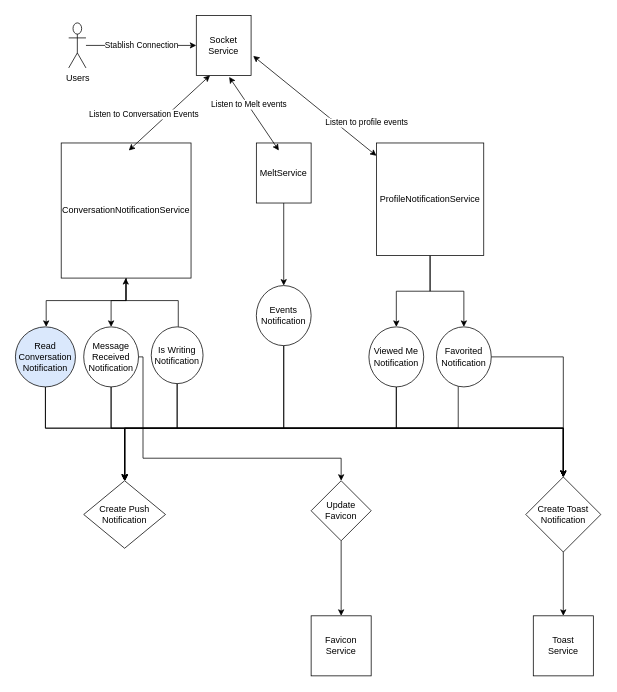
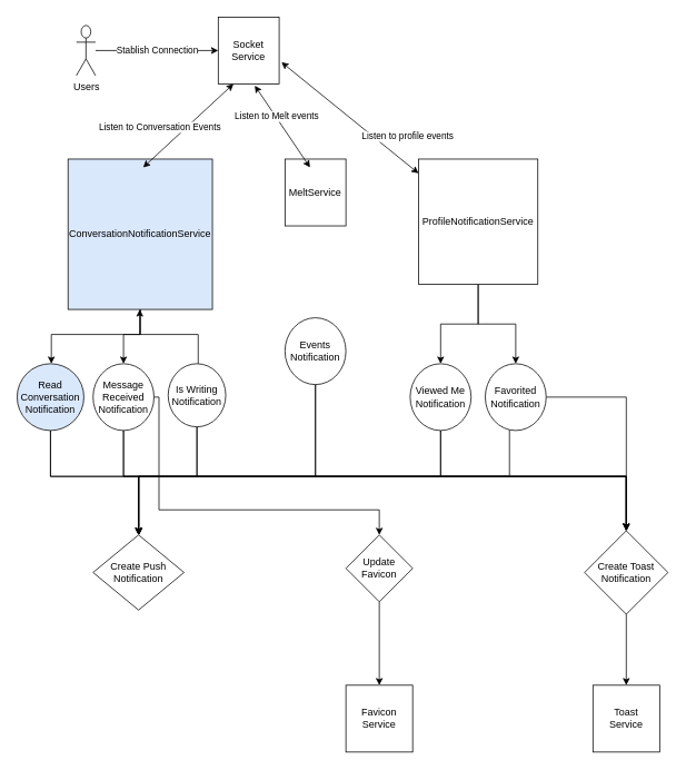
  <mxCell id="0" />
  <mxCell id="1" parent="0" />
  <mxCell id="2" value="Socket Service" style="whiteSpace=wrap;html=1;aspect=fixed;" vertex="1" parent="1"><mxGeometry x="261" y="20" width="73" height="80" as="geometry" /></mxCell>
  <mxCell id="3" value="Stablish Connection" style="edgeStyle=orthogonalEdgeStyle;rounded=0;orthogonalLoop=1;jettySize=auto;html=1;entryX=0;entryY=0.5;entryDx=0;entryDy=0;" edge="1" parent="1" source="4" target="2"><mxGeometry relative="1" as="geometry" /></mxCell>
  <mxCell id="4" value="Users" style="shape=umlActor;verticalLabelPosition=bottom;verticalAlign=top;html=1;outlineConnect=0;" vertex="1" parent="1"><mxGeometry x="91" y="30" width="23" height="60" as="geometry" /></mxCell>
  <mxCell id="5" style="edgeStyle=orthogonalEdgeStyle;rounded=0;orthogonalLoop=1;jettySize=auto;html=1;" edge="1" parent="1" source="7"><mxGeometry relative="1" as="geometry"><mxPoint x="61" y="435" as="targetPoint" /><Array as="points"><mxPoint x="167" y="400" /><mxPoint x="61" y="400" /></Array></mxGeometry></mxCell>
  <mxCell id="6" style="edgeStyle=orthogonalEdgeStyle;rounded=0;orthogonalLoop=1;jettySize=auto;html=1;entryX=0.5;entryY=0;entryDx=0;entryDy=0;" edge="1" parent="1" source="7" target="28"><mxGeometry relative="1" as="geometry"><Array as="points"><mxPoint x="168" y="400" /><mxPoint x="148" y="400" /></Array></mxGeometry></mxCell>
- <mxCell id="7" value="ConversationNotificationService&lt;br&gt;" style="whiteSpace=wrap;html=1;aspect=fixed;" vertex="1" parent="1"><mxGeometry x="81" y="190" width="173" height="180" as="geometry" /></mxCell>
- <mxCell id="8" style="edgeStyle=orthogonalEdgeStyle;rounded=0;orthogonalLoop=1;jettySize=auto;html=1;" edge="1" parent="1" source="9" target="21"><mxGeometry relative="1" as="geometry" /></mxCell>
+ <mxCell id="7" value="ConversationNotificationService&lt;br&gt;" style="whiteSpace=wrap;html=1;aspect=fixed;fillColor=#dae8fc;" vertex="1" parent="1"><mxGeometry x="81" y="190" width="173" height="180" as="geometry" /></mxCell>
  <mxCell id="9" value="MeltService&lt;br&gt;" style="whiteSpace=wrap;html=1;aspect=fixed;" vertex="1" parent="1"><mxGeometry x="341" y="190" width="73" height="80" as="geometry" /></mxCell>
  <mxCell id="10" style="edgeStyle=orthogonalEdgeStyle;rounded=0;orthogonalLoop=1;jettySize=auto;html=1;entryX=0.5;entryY=0;entryDx=0;entryDy=0;" edge="1" parent="1" source="12" target="35"><mxGeometry relative="1" as="geometry" /></mxCell>
  <mxCell id="11" style="edgeStyle=orthogonalEdgeStyle;rounded=0;orthogonalLoop=1;jettySize=auto;html=1;entryX=0.5;entryY=0;entryDx=0;entryDy=0;" edge="1" parent="1" source="12" target="38"><mxGeometry relative="1" as="geometry" /></mxCell>
  <mxCell id="12" value="ProfileNotificationService&lt;br&gt;" style="whiteSpace=wrap;html=1;aspect=fixed;" vertex="1" parent="1"><mxGeometry x="501" y="190" width="143" height="150" as="geometry" /></mxCell>
  <mxCell id="13" value="" style="endArrow=classic;startArrow=classic;html=1;rounded=0;entryX=0.25;entryY=1;entryDx=0;entryDy=0;" edge="1" parent="1" target="2"><mxGeometry width="50" height="50" relative="1" as="geometry"><mxPoint x="171" y="200" as="sourcePoint" /><mxPoint x="221" y="150" as="targetPoint" /></mxGeometry></mxCell>
  <mxCell id="14" value="Listen to Conversation Events" style="edgeLabel;html=1;align=center;verticalAlign=middle;resizable=0;points=[];" vertex="1" connectable="0" parent="13"><mxGeometry x="-0.068" y="2" relative="1" as="geometry"><mxPoint x="-30" as="offset" /></mxGeometry></mxCell>
  <mxCell id="15" value="" style="endArrow=classic;startArrow=classic;html=1;rounded=0;entryX=0.6;entryY=1.025;entryDx=0;entryDy=0;entryPerimeter=0;" edge="1" parent="1" target="2"><mxGeometry width="50" height="50" relative="1" as="geometry"><mxPoint x="371" y="200" as="sourcePoint" /><mxPoint x="481" y="100" as="targetPoint" /></mxGeometry></mxCell>
  <mxCell id="16" value="Listen to Melt events&lt;br&gt;" style="edgeLabel;html=1;align=center;verticalAlign=middle;resizable=0;points=[];" vertex="1" connectable="0" parent="15"><mxGeometry x="0.23" y="-1" relative="1" as="geometry"><mxPoint as="offset" /></mxGeometry></mxCell>
  <mxCell id="17" value="" style="endArrow=classic;startArrow=classic;html=1;rounded=0;entryX=1.038;entryY=0.675;entryDx=0;entryDy=0;entryPerimeter=0;" edge="1" parent="1" source="12" target="2"><mxGeometry width="50" height="50" relative="1" as="geometry"><mxPoint x="551" y="210" as="sourcePoint" /><mxPoint x="661" y="110" as="targetPoint" /></mxGeometry></mxCell>
  <mxCell id="18" value="Listen to profile events" style="edgeLabel;html=1;align=center;verticalAlign=middle;resizable=0;points=[];" vertex="1" connectable="0" parent="17"><mxGeometry x="0.017" y="2" relative="1" as="geometry"><mxPoint x="71" y="21" as="offset" /></mxGeometry></mxCell>
  <mxCell id="19" style="edgeStyle=orthogonalEdgeStyle;rounded=0;orthogonalLoop=1;jettySize=auto;html=1;entryX=0.5;entryY=0;entryDx=0;entryDy=0;" edge="1" parent="1" source="21" target="40"><mxGeometry relative="1" as="geometry"><Array as="points"><mxPoint x="378" y="570" /><mxPoint x="166" y="570" /></Array></mxGeometry></mxCell>
  <mxCell id="20" style="edgeStyle=orthogonalEdgeStyle;rounded=0;orthogonalLoop=1;jettySize=auto;html=1;entryX=0.5;entryY=0;entryDx=0;entryDy=0;" edge="1" parent="1" source="21" target="42"><mxGeometry relative="1" as="geometry"><Array as="points"><mxPoint x="378" y="570" /><mxPoint x="750" y="570" /></Array></mxGeometry></mxCell>
  <mxCell id="21" value="Events Notification" style="ellipse;whiteSpace=wrap;html=1;aspect=fixed;" vertex="1" parent="1"><mxGeometry x="341" y="380" width="73" height="80" as="geometry" /></mxCell>
  <mxCell id="22" style="edgeStyle=orthogonalEdgeStyle;rounded=0;orthogonalLoop=1;jettySize=auto;html=1;" edge="1" parent="1" source="24" target="40"><mxGeometry relative="1" as="geometry"><Array as="points"><mxPoint x="60" y="570" /><mxPoint x="166" y="570" /></Array></mxGeometry></mxCell>
  <mxCell id="23" style="edgeStyle=orthogonalEdgeStyle;rounded=0;orthogonalLoop=1;jettySize=auto;html=1;entryX=0.5;entryY=0;entryDx=0;entryDy=0;" edge="1" parent="1" source="24" target="42"><mxGeometry relative="1" as="geometry"><mxPoint x="750" y="630" as="targetPoint" /><Array as="points"><mxPoint x="60" y="570" /><mxPoint x="750" y="570" /></Array></mxGeometry></mxCell>
  <mxCell id="24" value="Read Conversation Notification&lt;br&gt;" style="ellipse;whiteSpace=wrap;html=1;aspect=fixed;fillColor=#dae8fc;" vertex="1" parent="1"><mxGeometry y="435" width="80" height="80" as="geometry" x="20" /></mxCell>
  <mxCell id="25" style="edgeStyle=orthogonalEdgeStyle;rounded=0;orthogonalLoop=1;jettySize=auto;html=1;entryX=0.5;entryY=0;entryDx=0;entryDy=0;" edge="1" parent="1" source="28" target="40"><mxGeometry relative="1" as="geometry"><Array as="points"><mxPoint x="148" y="570" /><mxPoint x="166" y="570" /></Array></mxGeometry></mxCell>
  <mxCell id="26" style="edgeStyle=orthogonalEdgeStyle;rounded=0;orthogonalLoop=1;jettySize=auto;html=1;entryX=0.5;entryY=0;entryDx=0;entryDy=0;" edge="1" parent="1" source="28" target="42"><mxGeometry relative="1" as="geometry"><Array as="points"><mxPoint x="148" y="570" /><mxPoint x="750" y="570" /></Array></mxGeometry></mxCell>
  <mxCell id="27" style="edgeStyle=orthogonalEdgeStyle;rounded=0;orthogonalLoop=1;jettySize=auto;html=1;" edge="1" parent="1" source="28" target="45"><mxGeometry relative="1" as="geometry"><mxPoint x="454" y="730" as="targetPoint" /><Array as="points"><mxPoint x="190" y="475" /><mxPoint x="190" y="610" /><mxPoint x="454" y="610" /></Array></mxGeometry></mxCell>
  <mxCell id="28" value="Message Received Notification&lt;br&gt;" style="ellipse;whiteSpace=wrap;html=1;aspect=fixed;" vertex="1" parent="1"><mxGeometry x="111" y="435" width="73" height="80" as="geometry" /></mxCell>
  <mxCell id="29" style="edgeStyle=orthogonalEdgeStyle;rounded=0;orthogonalLoop=1;jettySize=auto;html=1;" edge="1" parent="1" source="32" target="7"><mxGeometry relative="1" as="geometry"><Array as="points"><mxPoint x="237" y="400" /><mxPoint x="167" y="400" /></Array></mxGeometry></mxCell>
  <mxCell id="30" style="edgeStyle=orthogonalEdgeStyle;rounded=0;orthogonalLoop=1;jettySize=auto;html=1;entryX=0.5;entryY=0;entryDx=0;entryDy=0;" edge="1" parent="1" source="32" target="40"><mxGeometry relative="1" as="geometry"><Array as="points"><mxPoint x="236" y="570" /><mxPoint x="166" y="570" /></Array></mxGeometry></mxCell>
  <mxCell id="31" style="edgeStyle=orthogonalEdgeStyle;rounded=0;orthogonalLoop=1;jettySize=auto;html=1;entryX=0.5;entryY=0;entryDx=0;entryDy=0;" edge="1" parent="1" source="32" target="42"><mxGeometry relative="1" as="geometry"><Array as="points"><mxPoint x="236" y="570" /><mxPoint x="750" y="570" /></Array></mxGeometry></mxCell>
  <mxCell id="32" value="Is Writing Notification&lt;br&gt;" style="ellipse;whiteSpace=wrap;html=1;aspect=fixed;" vertex="1" parent="1"><mxGeometry x="201" y="435" width="69" height="75.62" as="geometry" /></mxCell>
  <mxCell id="33" style="edgeStyle=orthogonalEdgeStyle;rounded=0;orthogonalLoop=1;jettySize=auto;html=1;entryX=0.5;entryY=0;entryDx=0;entryDy=0;" edge="1" parent="1" source="35" target="40"><mxGeometry relative="1" as="geometry"><Array as="points"><mxPoint x="528" y="570" /><mxPoint x="166" y="570" /></Array></mxGeometry></mxCell>
  <mxCell id="34" style="edgeStyle=orthogonalEdgeStyle;rounded=0;orthogonalLoop=1;jettySize=auto;html=1;entryX=0.5;entryY=0;entryDx=0;entryDy=0;" edge="1" parent="1" source="35" target="42"><mxGeometry relative="1" as="geometry"><Array as="points"><mxPoint x="528" y="570" /><mxPoint x="750" y="570" /></Array></mxGeometry></mxCell>
  <mxCell id="35" value="Viewed Me Notification&lt;br&gt;" style="ellipse;whiteSpace=wrap;html=1;aspect=fixed;" vertex="1" parent="1"><mxGeometry x="491" y="435" width="73" height="80" as="geometry" /></mxCell>
  <mxCell id="36" style="edgeStyle=orthogonalEdgeStyle;rounded=0;orthogonalLoop=1;jettySize=auto;html=1;entryX=0.5;entryY=0;entryDx=0;entryDy=0;" edge="1" parent="1" source="38" target="40"><mxGeometry relative="1" as="geometry"><Array as="points"><mxPoint x="610" y="570" /><mxPoint x="166" y="570" /></Array></mxGeometry></mxCell>
  <mxCell id="37" style="edgeStyle=orthogonalEdgeStyle;rounded=0;orthogonalLoop=1;jettySize=auto;html=1;entryX=0.5;entryY=0;entryDx=0;entryDy=0;" edge="1" parent="1" source="38" target="42"><mxGeometry relative="1" as="geometry" /></mxCell>
  <mxCell id="38" value="Favorited Notification&lt;br&gt;" style="ellipse;whiteSpace=wrap;html=1;aspect=fixed;" vertex="1" parent="1"><mxGeometry x="581" y="435" width="73" height="80" as="geometry" /></mxCell>
  <mxCell id="39" value="Toast&lt;br&gt;Service" style="whiteSpace=wrap;html=1;aspect=fixed;" vertex="1" parent="1"><mxGeometry x="710" y="820" width="80" height="80" as="geometry" /></mxCell>
  <mxCell id="40" value="Create Push Notification&lt;br&gt;" style="rhombus;whiteSpace=wrap;html=1;" vertex="1" parent="1"><mxGeometry x="111" y="640" width="109" height="90" as="geometry" /></mxCell>
  <mxCell id="41" style="edgeStyle=orthogonalEdgeStyle;rounded=0;orthogonalLoop=1;jettySize=auto;html=1;entryX=0.5;entryY=0;entryDx=0;entryDy=0;" edge="1" parent="1" source="42" target="39"><mxGeometry relative="1" as="geometry" /></mxCell>
  <mxCell id="42" value="Create Toast Notification&lt;br&gt;" style="rhombus;whiteSpace=wrap;html=1;" vertex="1" parent="1"><mxGeometry x="700" y="635" width="100" height="100" as="geometry" /></mxCell>
  <mxCell id="43" value="Favicon&lt;br&gt;Service" style="whiteSpace=wrap;html=1;aspect=fixed;" vertex="1" parent="1"><mxGeometry x="414" y="820" width="80" height="80" as="geometry" /></mxCell>
  <mxCell id="44" style="edgeStyle=orthogonalEdgeStyle;rounded=0;orthogonalLoop=1;jettySize=auto;html=1;entryX=0.5;entryY=0;entryDx=0;entryDy=0;" edge="1" parent="1" source="45" target="43"><mxGeometry relative="1" as="geometry"><mxPoint x="454" y="790" as="targetPoint" /></mxGeometry></mxCell>
  <mxCell id="45" value="Update Favicon" style="rhombus;whiteSpace=wrap;html=1;" vertex="1" parent="1"><mxGeometry x="414" y="640" width="80" height="80" as="geometry" /></mxCell>
